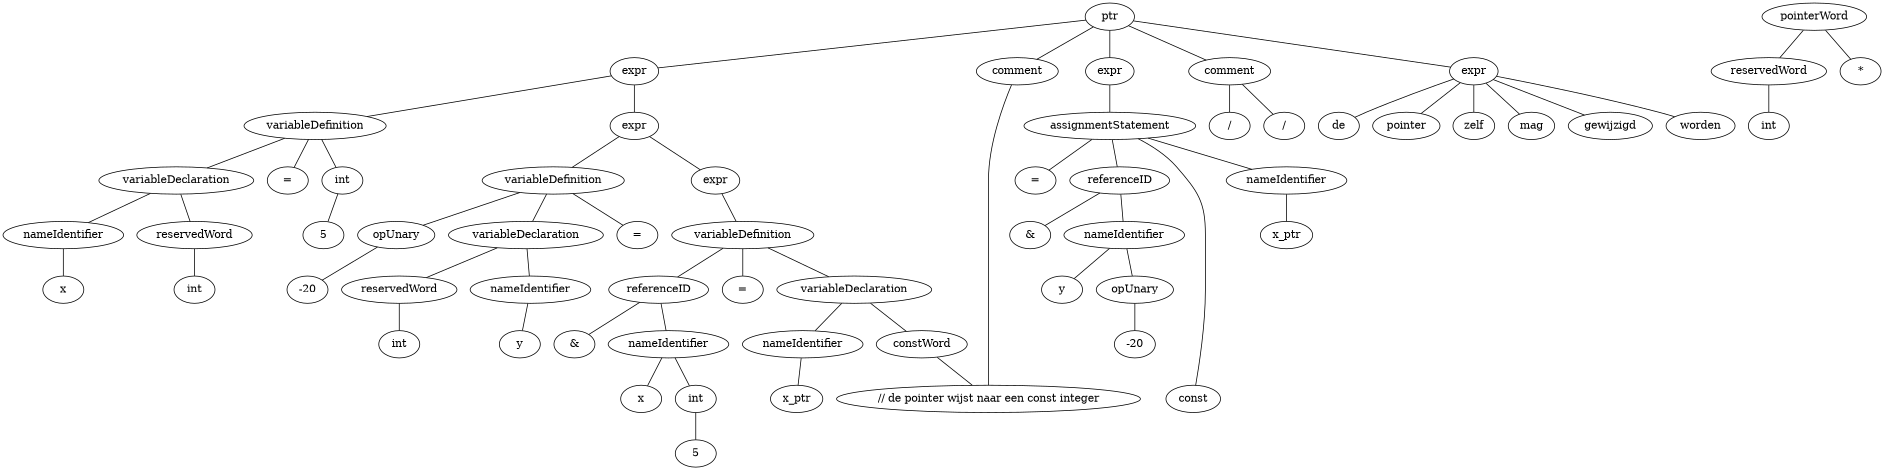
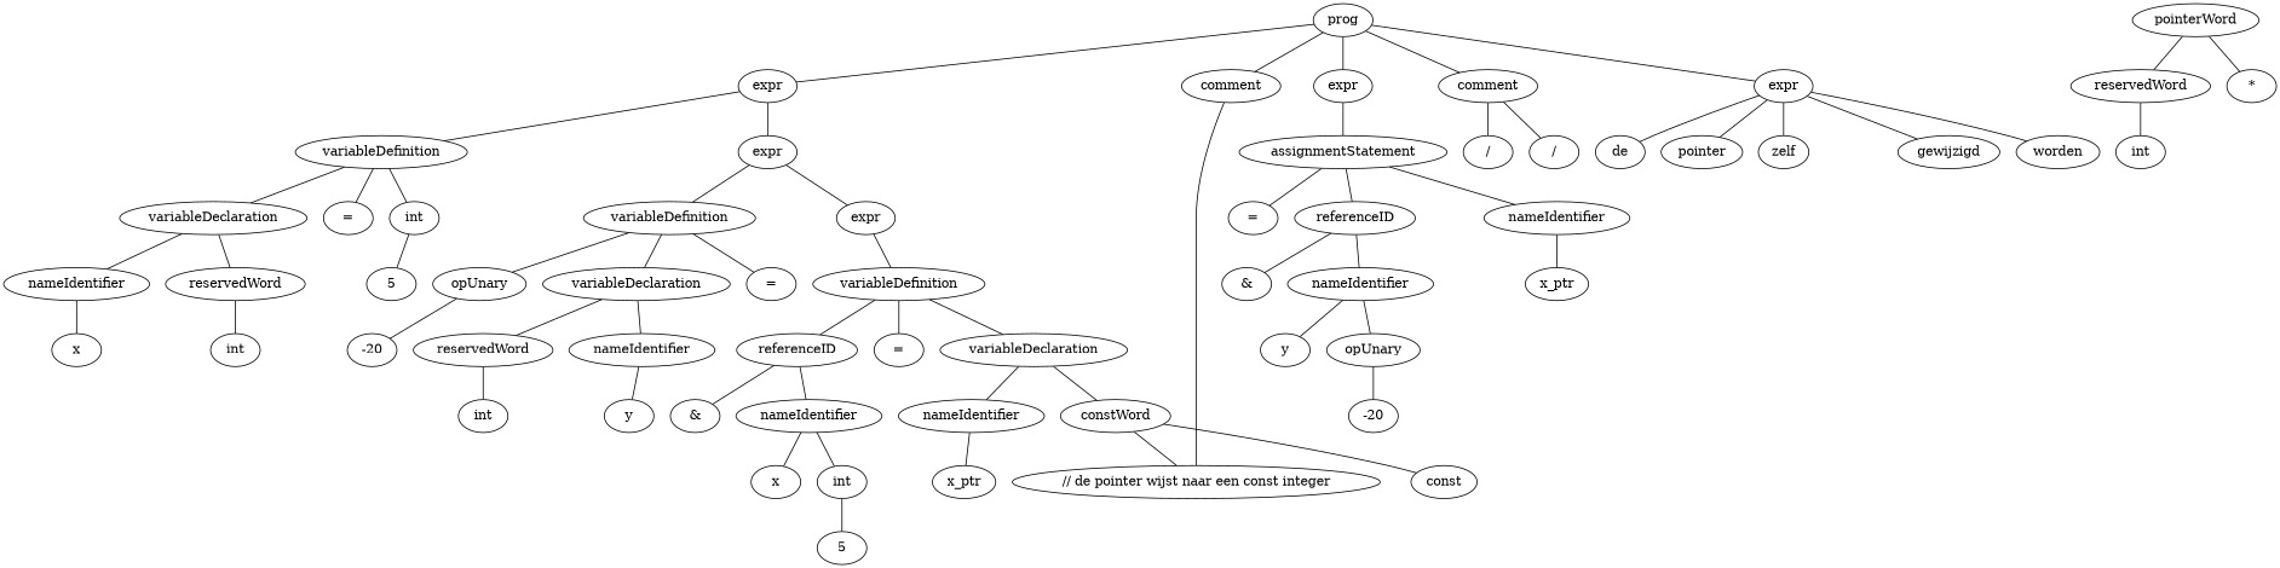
  graph {
-   n1 [label=ptr]
+   n1 [label=prog]
    n2 [label=expr]
    n3 [label=comment]
    n4 [label=expr]
    n5 [label=comment]
    n6 [label=expr]
    n7 [label=variableDefinition]
    n8 [label=expr]
    n9 [label="// de pointer wijst naar een const integer\n"]
    n10 [label=assignmentStatement]
    n11 [label="/"]
    n12 [label="/"]
    n13 [label=de]
    n14 [label=pointer]
    n15 [label=zelf]
-   n16 [label=mag]
    n17 [label=gewijzigd]
    n18 [label=worden]
    n19 [label=variableDeclaration]
    n20 [label="="]
    n21 [label=int]
    n22 [label=variableDefinition]
    n23 [label=expr]
    n24 [label=reservedWord]
    n25 [label=nameIdentifier]
    n26 [label=5]
    n27 [label=int]
    n28 [label=x]
    n29 [label=variableDeclaration]
    n30 [label="="]
    n31 [label=opUnary]
    n32 [label=variableDefinition]
    n33 [label=reservedWord]
    n34 [label=nameIdentifier]
    n35 [label=-20]
    n36 [label=int]
    n37 [label=y]
    n38 [label=variableDeclaration]
    n39 [label="="]
    n40 [label=referenceID]
    n41 [label=constWord]
    n42 [label=nameIdentifier]
    n43 [label="&"]
    n44 [label=nameIdentifier]
    n45 [label=const]
    n46 [label=x_ptr]
    n47 [label=pointerWord]
    n48 [label=reservedWord]
    n49 [label="*"]
    n50 [label=int]
    n51 [label=x]
    n52 [label=int]
    n53 [label=5]
    n54 [label=nameIdentifier]
    n55 [label="="]
    n56 [label=referenceID]
    n57 [label=x_ptr]
    n58 [label="&"]
    n59 [label=nameIdentifier]
    n60 [label=y]
    n61 [label=opUnary]
    n62 [label=-20]
    n1 -- n2
    n1 -- n3
    n1 -- n4
    n1 -- n5
    n1 -- n6
    n2 -- n7
    n2 -- n8
    n3 -- n9
    n4 -- n10
    n5 -- n11
    n5 -- n12
    n6 -- n13
    n6 -- n14
    n6 -- n15
-   n6 -- n16
    n6 -- n17
    n6 -- n18
    n7 -- n19
    n7 -- n20
    n7 -- n21
    n8 -- n22
    n8 -- n23
    n10 -- n54
    n10 -- n55
    n10 -- n56
    n19 -- n24
    n19 -- n25
    n21 -- n26
    n22 -- n29
    n22 -- n30
    n22 -- n31
    n23 -- n32
    n24 -- n27
    n25 -- n28
    n29 -- n33
    n29 -- n34
    n31 -- n35
    n32 -- n38
    n32 -- n39
    n32 -- n40
    n33 -- n36
    n34 -- n37
    n38 -- n41
    n38 -- n42
    n40 -- n43
    n40 -- n44
    n41 -- n9
-   n10 -- n45
+   n41 -- n45
    n42 -- n46
    n44 -- n51
    n44 -- n52
    n47 -- n48
    n47 -- n49
    n48 -- n50
    n52 -- n53
    n54 -- n57
    n56 -- n58
    n56 -- n59
    n59 -- n60
    n59 -- n61
    n61 -- n62
  }
